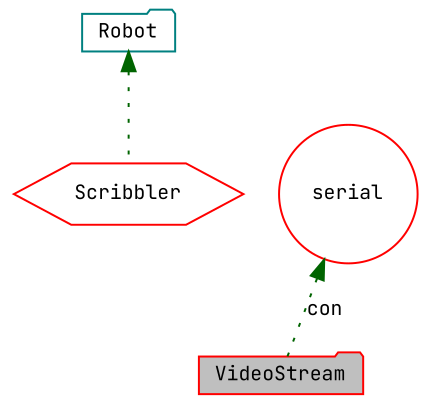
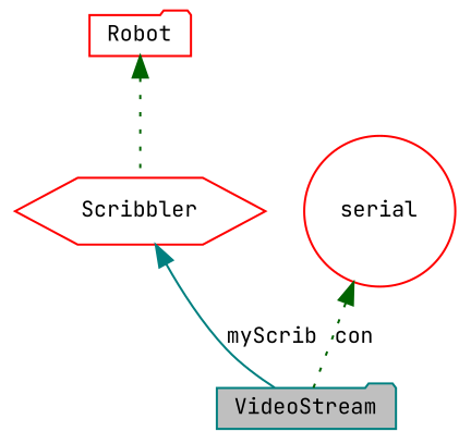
  digraph {
    fontname="JetBrains Mono"
    node [color=teal fontname="JetBrains Mono" fontsize=10 shape=folder]
    edge [color=darkgreen dir=back fontname="JetBrains Mono" fontsize=10 labelfontname=FreeSans labelfontsize=10 style=dotted]
-   n1 [color=red fillcolor=grey75 fontcolor=black height=0.2 label=VideoStream style=filled width=0.4]
+   n1 [fillcolor=grey75 fontcolor=black height=0.2 label=VideoStream style=filled width=0.4]
    n2 [color=red height=0.2 label=Scribbler shape=hexagon width=0.4]
-   n3 [height=0.2 label=Robot width=0.4]
+   n3 [color=red height=0.2 label=Robot width=0.4]
    n4 [color=red height=0.2 label=serial shape=circle width=0.4]
+   n2 -> n1 [color=teal label=myScrib style=solid]
    n3 -> n2
    n4 -> n1 [label=con]
  }
